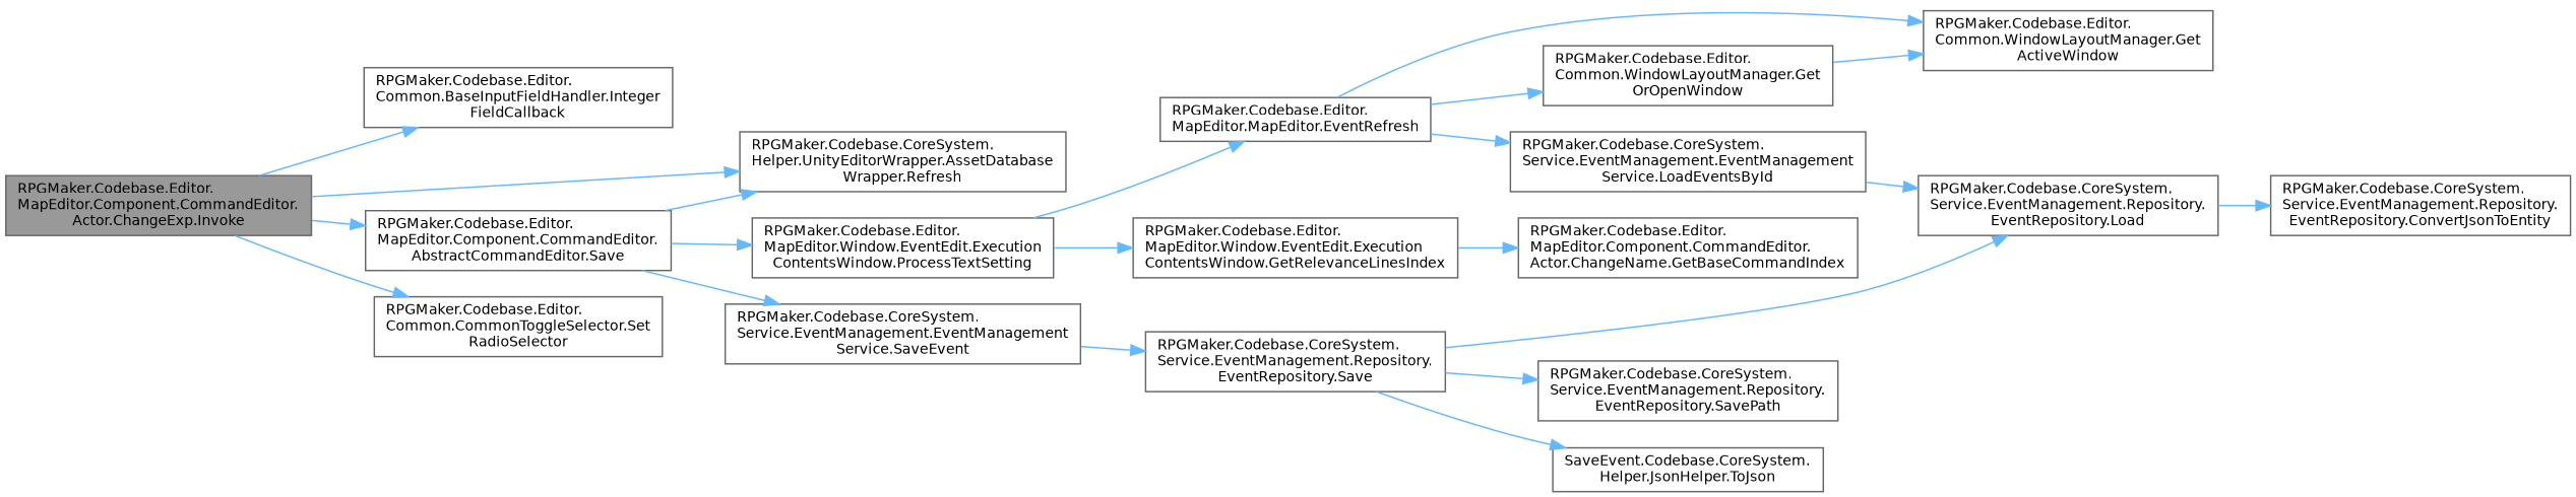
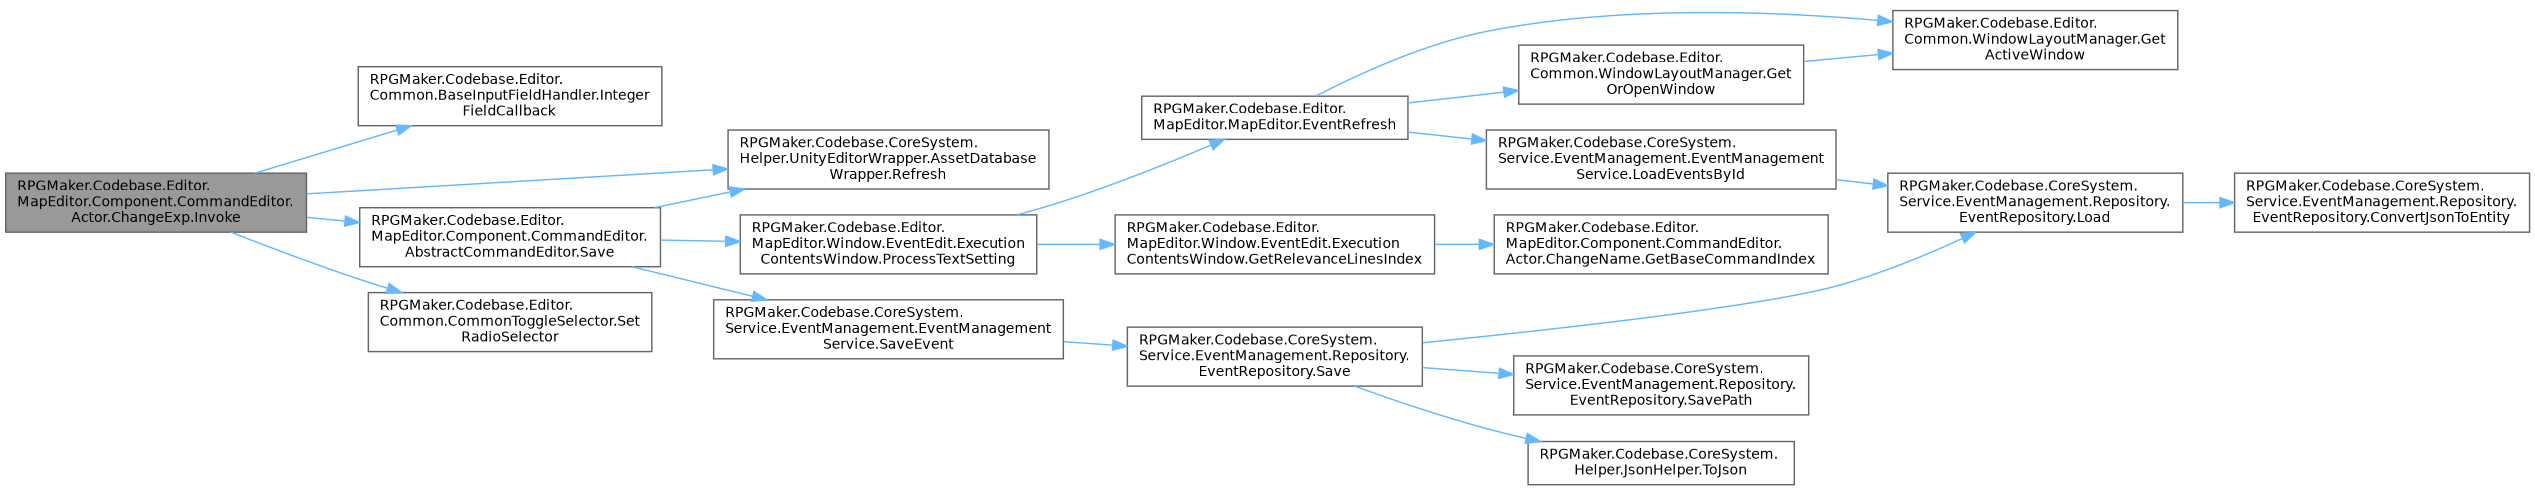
  digraph {
    rankdir=LR
    node [color=grey40 fillcolor=white fontname=Helvetica fontsize=10 shape=box style=filled]
    edge [color=steelblue1 fontname=Helvetica fontsize=10 labelfontname=Helvetica labelfontsize=10 style=solid]
    n1 [color=gray40 fillcolor=grey60 fontcolor=black height=0.2 label="RPGMaker.Codebase.Editor.\lMapEditor.Component.CommandEditor.\lActor.ChangeExp.Invoke" width=0.4]
    n2 [height=0.2 label="RPGMaker.Codebase.Editor.\lCommon.BaseInputFieldHandler.Integer\lFieldCallback" width=0.4]
    n3 [height=0.2 label="RPGMaker.Codebase.CoreSystem.\lHelper.UnityEditorWrapper.AssetDatabase\lWrapper.Refresh" width=0.4]
    n4 [height=0.2 label="RPGMaker.Codebase.Editor.\lMapEditor.Component.CommandEditor.\lAbstractCommandEditor.Save" width=0.4]
    n5 [height=0.2 label="RPGMaker.Codebase.Editor.\lCommon.CommonToggleSelector.Set\lRadioSelector" width=0.4]
    n6 [height=0.2 label="RPGMaker.Codebase.Editor.\lMapEditor.Window.EventEdit.Execution\lContentsWindow.ProcessTextSetting" width=0.4]
    n7 [height=0.2 label="RPGMaker.Codebase.CoreSystem.\lService.EventManagement.EventManagement\lService.SaveEvent" width=0.4]
    n8 [height=0.2 label="RPGMaker.Codebase.Editor.\lMapEditor.MapEditor.EventRefresh" width=0.4]
    n9 [height=0.2 label="RPGMaker.Codebase.Editor.\lMapEditor.Window.EventEdit.Execution\lContentsWindow.GetRelevanceLinesIndex" width=0.4]
    n10 [height=0.2 label="RPGMaker.Codebase.Editor.\lCommon.WindowLayoutManager.Get\lActiveWindow" width=0.4]
    n11 [height=0.2 label="RPGMaker.Codebase.Editor.\lCommon.WindowLayoutManager.Get\lOrOpenWindow" width=0.4]
    n12 [height=0.2 label="RPGMaker.Codebase.CoreSystem.\lService.EventManagement.EventManagement\lService.LoadEventsById" width=0.4]
    n13 [height=0.2 label="RPGMaker.Codebase.CoreSystem.\lService.EventManagement.Repository.\lEventRepository.Load" width=0.4]
    n14 [height=0.2 label="RPGMaker.Codebase.CoreSystem.\lService.EventManagement.Repository.\lEventRepository.ConvertJsonToEntity" width=0.4]
    n15 [height=0.2 label="RPGMaker.Codebase.Editor.\lMapEditor.Component.CommandEditor.\lActor.ChangeName.GetBaseCommandIndex" width=0.4]
    n16 [height=0.2 label="RPGMaker.Codebase.CoreSystem.\lService.EventManagement.Repository.\lEventRepository.Save" width=0.4]
    n17 [height=0.2 label="RPGMaker.Codebase.CoreSystem.\lService.EventManagement.Repository.\lEventRepository.SavePath" width=0.4]
-   n18 [height=0.2 label="SaveEvent.Codebase.CoreSystem.\lHelper.JsonHelper.ToJson" width=0.4]
+   n18 [height=0.2 label="RPGMaker.Codebase.CoreSystem.\lHelper.JsonHelper.ToJson" width=0.4]
    n1 -> n2
    n1 -> n3
    n1 -> n4
    n1 -> n5
    n4 -> n3
    n4 -> n6
    n4 -> n7
    n6 -> n8
    n6 -> n9
    n7 -> n16
    n8 -> n10
    n8 -> n11
    n8 -> n12
    n9 -> n15
    n11 -> n10
    n12 -> n13
    n13 -> n14
    n16 -> n13
    n16 -> n17
    n16 -> n18
  }
